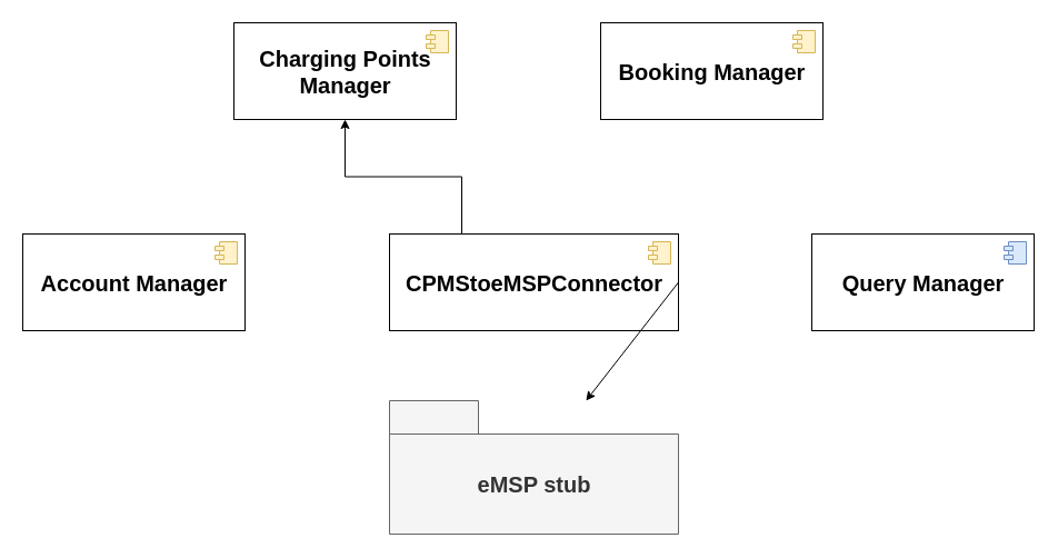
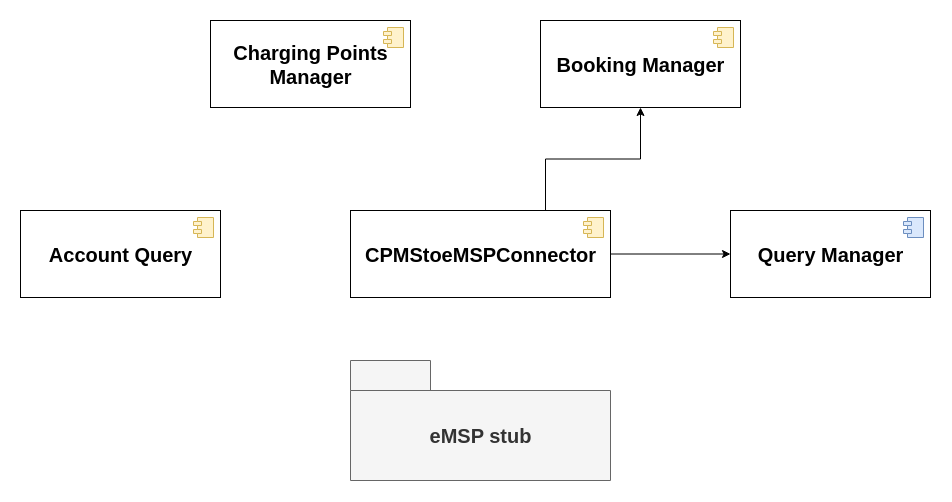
  <mxCell id="0" />
  <mxCell id="1" parent="0" />
- <mxCell id="2" value="&lt;b style=&quot;font-size: 20px&quot;&gt;Account Manager&lt;/b&gt;" style="html=1;dropTarget=0;fontSize=20;sketch=0;" parent="1" vertex="1"><mxGeometry x="20" y="210" width="200" height="87" as="geometry" /></mxCell>
+ <mxCell id="2" value="&lt;b style=&quot;font-size: 20px&quot;&gt;Account Query&lt;/b&gt;" style="html=1;dropTarget=0;fontSize=20;sketch=0;" parent="1" vertex="1"><mxGeometry x="20" y="210" width="200" height="87" as="geometry" /></mxCell>
  <mxCell id="3" value="" style="shape=module;jettyWidth=8;jettyHeight=4;fontSize=20;fillColor=#fff2cc;strokeColor=#d6b656;" parent="2" vertex="1"><mxGeometry x="1" width="20" height="20" relative="1" as="geometry"><mxPoint x="-27" y="7" as="offset" /></mxGeometry></mxCell>
  <mxCell id="4" value="&lt;b style=&quot;font-size: 20px&quot;&gt;Query Manager&lt;/b&gt;" style="html=1;dropTarget=0;fontSize=20;fontStyle=0;" parent="1" vertex="1"><mxGeometry x="730" y="210" width="200" height="87" as="geometry" /></mxCell>
  <mxCell id="5" value="" style="shape=module;jettyWidth=8;jettyHeight=4;fontSize=20;fillColor=#dae8fc;strokeColor=#6c8ebf;" parent="4" vertex="1"><mxGeometry x="1" width="20" height="20" relative="1" as="geometry"><mxPoint x="-27" y="7" as="offset" /></mxGeometry></mxCell>
  <mxCell id="6" value="&lt;b&gt;CPMStoeMSPConnector&lt;/b&gt;" style="html=1;dropTarget=0;fontSize=20;sketch=0;" parent="1" vertex="1"><mxGeometry x="350" y="210" width="260" height="87" as="geometry" /></mxCell>
  <mxCell id="7" value="" style="shape=module;jettyWidth=8;jettyHeight=4;fontSize=20;fillColor=#fff2cc;strokeColor=#d6b656;" parent="6" vertex="1"><mxGeometry x="1" width="20" height="20" relative="1" as="geometry"><mxPoint x="-27" y="7" as="offset" /></mxGeometry></mxCell>
- <mxCell id="8" value="" style="endArrow=classic;html=1;exitX=1;exitY=0.5;exitDx=0;exitDy=0;" parent="1" source="6" target="9" edge="1"><mxGeometry width="50" height="50" relative="1" as="geometry"><mxPoint x="460" y="330" as="sourcePoint" /><mxPoint x="510" y="280" as="targetPoint" /></mxGeometry></mxCell>
+ <mxCell id="8" value="" style="endArrow=classic;html=1;entryX=0;entryY=0.5;entryDx=0;entryDy=0;exitX=1;exitY=0.5;exitDx=0;exitDy=0;" parent="1" source="6" target="4" edge="1"><mxGeometry width="50" height="50" relative="1" as="geometry"><mxPoint x="460" y="330" as="sourcePoint" /><mxPoint x="510" y="280" as="targetPoint" /></mxGeometry></mxCell>
  <mxCell id="9" value="eMSP stub" style="shape=folder;fontStyle=1;tabWidth=80;tabHeight=30;tabPosition=left;html=1;boundedLbl=1;fontSize=20;fillColor=#f5f5f5;fontColor=#333333;strokeColor=#666666;" parent="1" vertex="1"><mxGeometry x="350" y="360" width="260" height="120" as="geometry" /></mxCell>
  <mxCell id="10" value="&lt;b style=&quot;font-size: 20px&quot;&gt;Charging Points&lt;br&gt;Manager&lt;br&gt;&lt;/b&gt;" style="html=1;dropTarget=0;fontSize=20;sketch=0;" vertex="1" parent="1"><mxGeometry x="210" y="20" width="200" height="87" as="geometry" /></mxCell>
  <mxCell id="11" value="" style="shape=module;jettyWidth=8;jettyHeight=4;fontSize=20;fillColor=#fff2cc;strokeColor=#d6b656;" vertex="1" parent="10"><mxGeometry x="1" width="20" height="20" relative="1" as="geometry"><mxPoint x="-27" y="7" as="offset" /></mxGeometry></mxCell>
  <mxCell id="12" value="&lt;b style=&quot;font-size: 20px&quot;&gt;Booking Manager&lt;/b&gt;" style="html=1;dropTarget=0;fontSize=20;sketch=0;" vertex="1" parent="1"><mxGeometry x="540" y="20" width="200" height="87" as="geometry" /></mxCell>
  <mxCell id="13" value="" style="shape=module;jettyWidth=8;jettyHeight=4;fontSize=20;fillColor=#fff2cc;strokeColor=#d6b656;" vertex="1" parent="12"><mxGeometry x="1" width="20" height="20" relative="1" as="geometry"><mxPoint x="-27" y="7" as="offset" /></mxGeometry></mxCell>
- <mxCell id="14" value="" style="endArrow=classic;html=1;rounded=0;entryX=0.5;entryY=1;entryDx=0;entryDy=0;exitX=0.25;exitY=0;exitDx=0;exitDy=0;edgeStyle=orthogonalEdgeStyle;" edge="1" parent="1" source="6" target="10"><mxGeometry width="50" height="50" relative="1" as="geometry"><mxPoint x="60" y="280" as="sourcePoint" /><mxPoint x="110" y="230" as="targetPoint" /></mxGeometry></mxCell>
+ <mxCell id="15" value="" style="endArrow=classic;html=1;rounded=0;entryX=0.5;entryY=1;entryDx=0;entryDy=0;exitX=0.75;exitY=0;exitDx=0;exitDy=0;edgeStyle=orthogonalEdgeStyle;" edge="1" parent="1" source="6" target="12"><mxGeometry width="50" height="50" relative="1" as="geometry"><mxPoint x="60" y="280" as="sourcePoint" /><mxPoint x="110" y="230" as="targetPoint" /></mxGeometry></mxCell>
